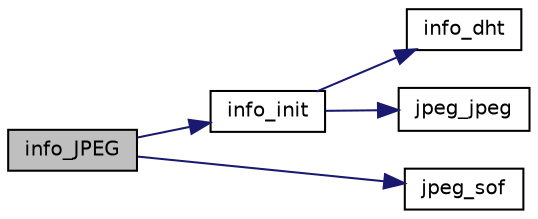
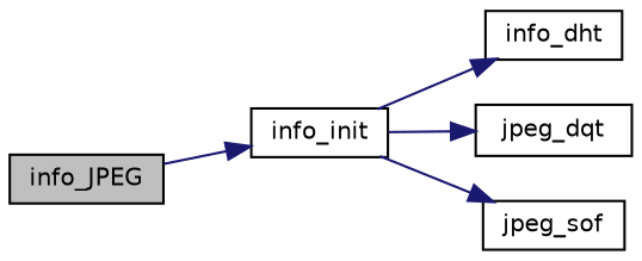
  digraph {
    rankdir=LR
    node [color=black fillcolor=white fontname=Helvetica fontsize=10 shape=record style=filled]
    edge [color=midnightblue fontname=Helvetica fontsize=10 labelfontname=Helvetica labelfontsize=10 style=solid]
    n1 [fillcolor=grey75 fontcolor=black height=0.2 label=info_JPEG width=0.4]
    n2 [height=0.2 label=info_init width=0.4]
    n3 [height=0.2 label=info_dht width=0.4]
-   n4 [height=0.2 label=jpeg_jpeg width=0.4]
+   n4 [height=0.2 label=jpeg_dqt width=0.4]
    n5 [height=0.2 label=jpeg_sof width=0.4]
    n1 -> n2
    n2 -> n3
    n2 -> n4
-   n1 -> n5
+   n2 -> n5
  }
